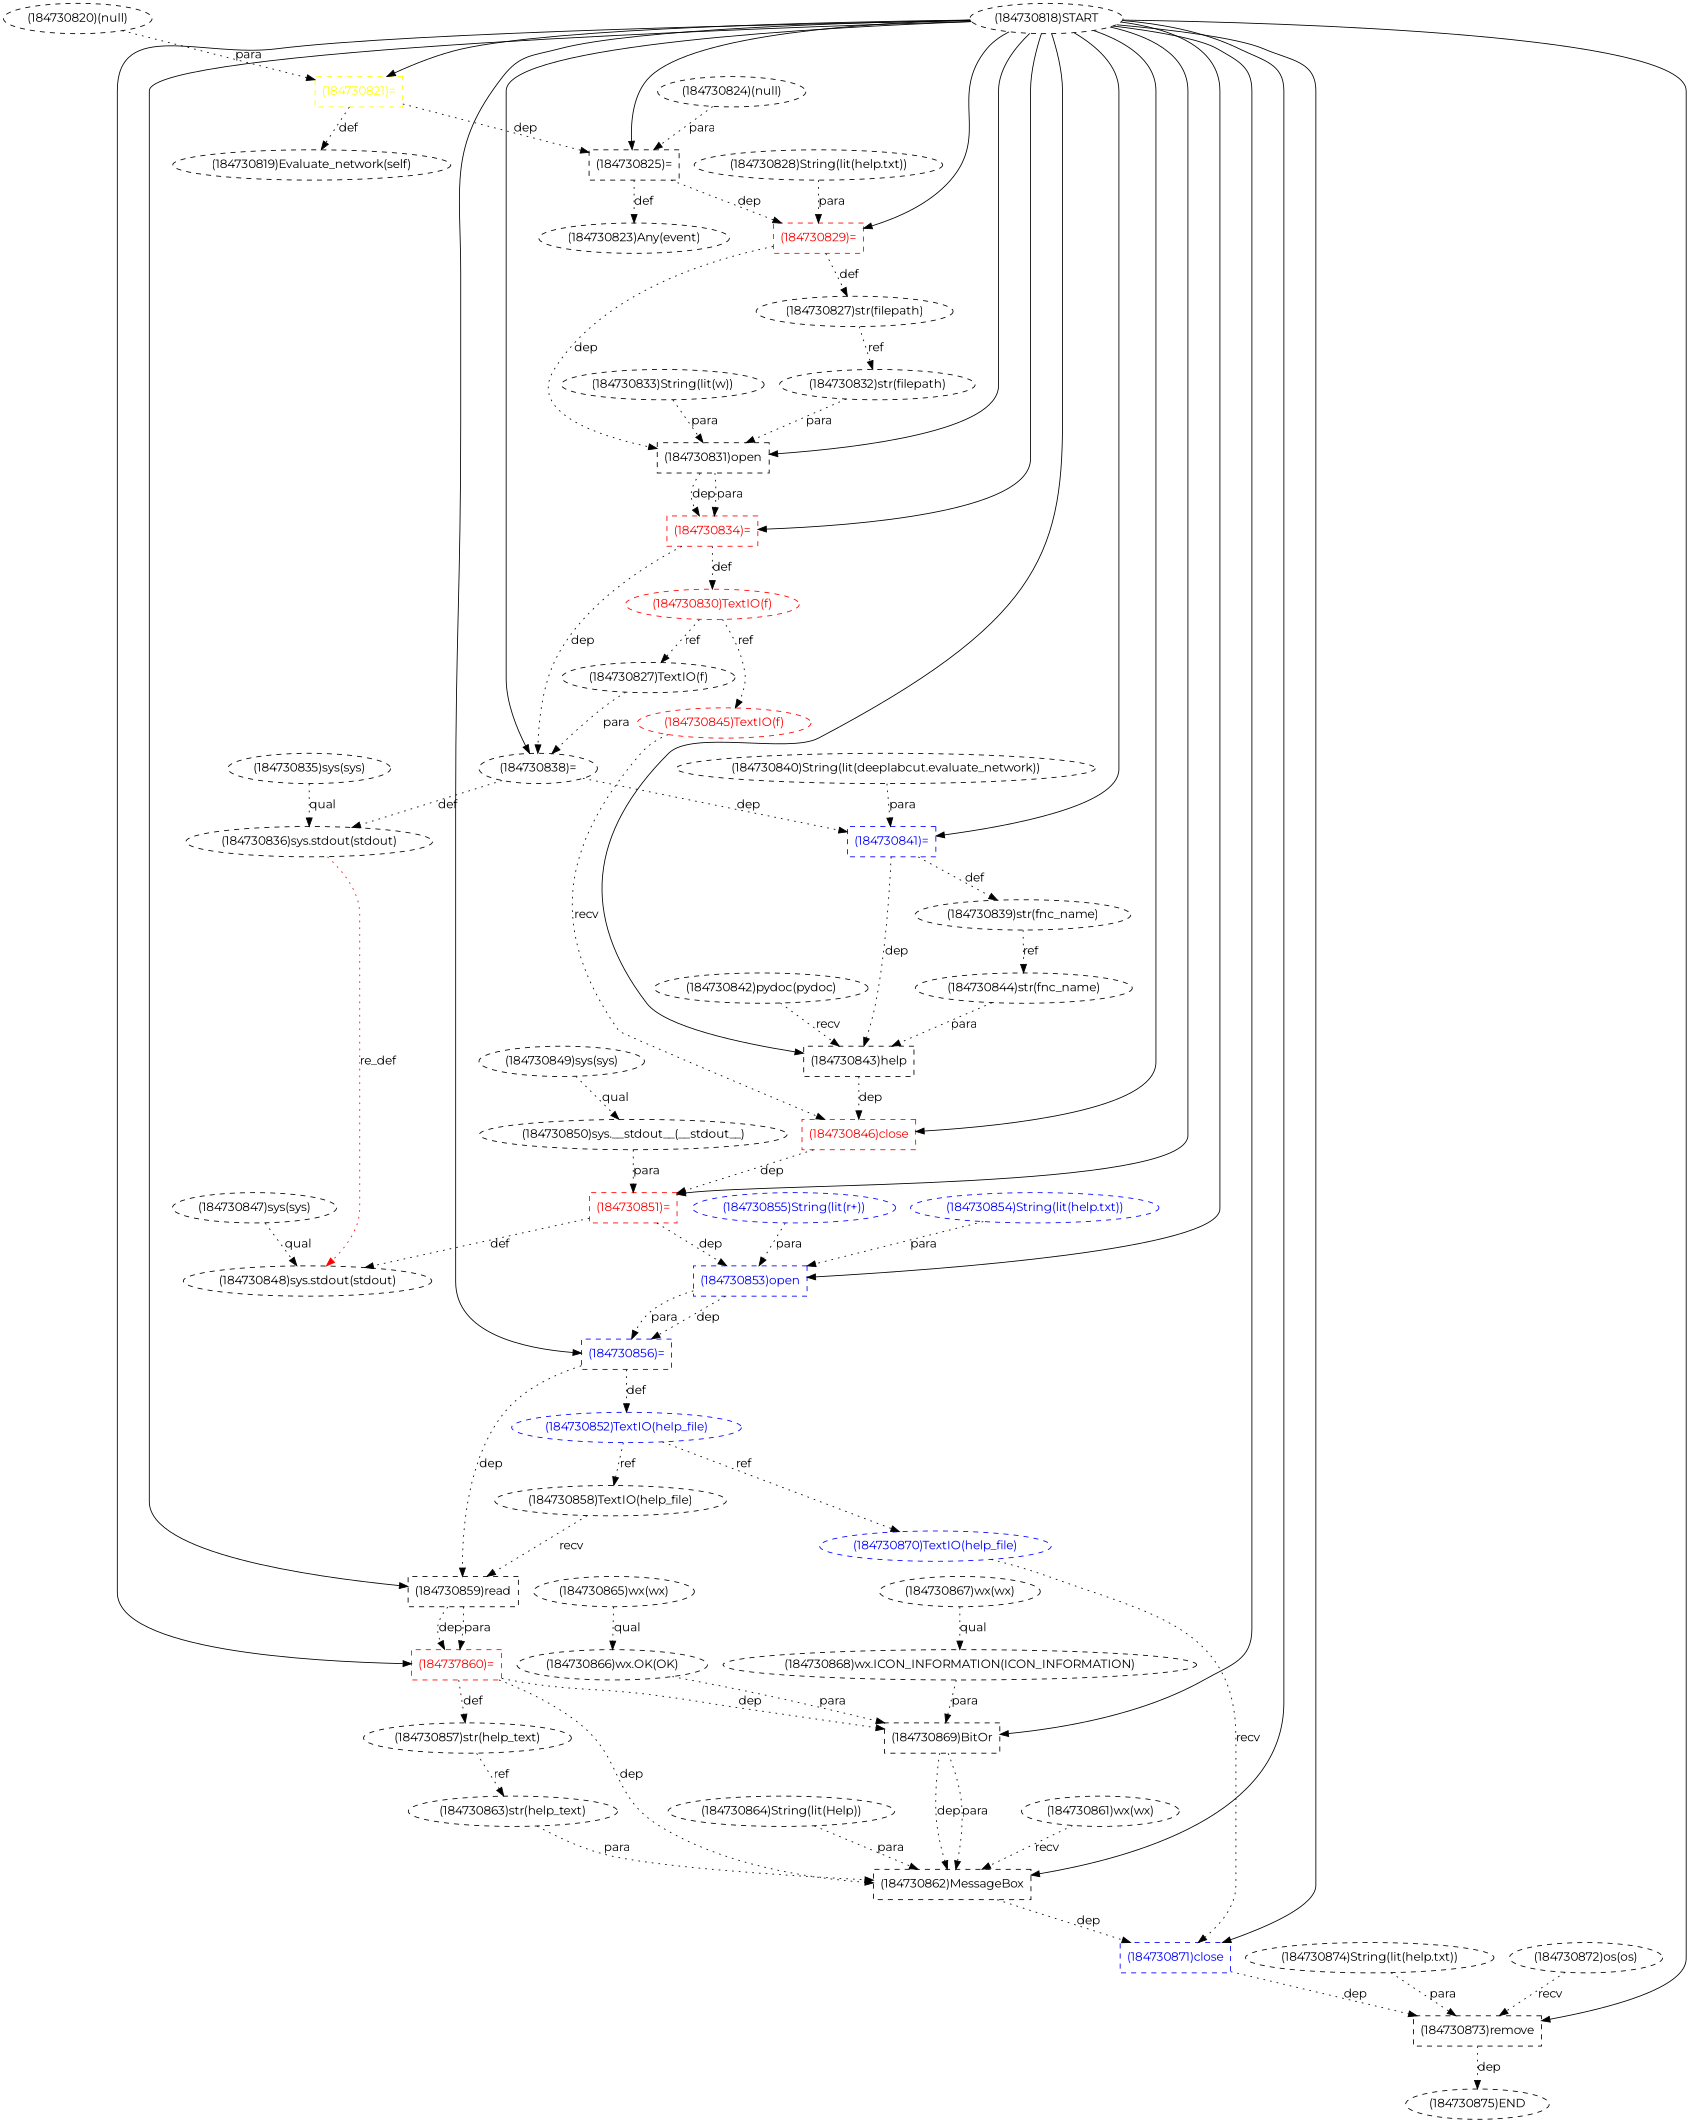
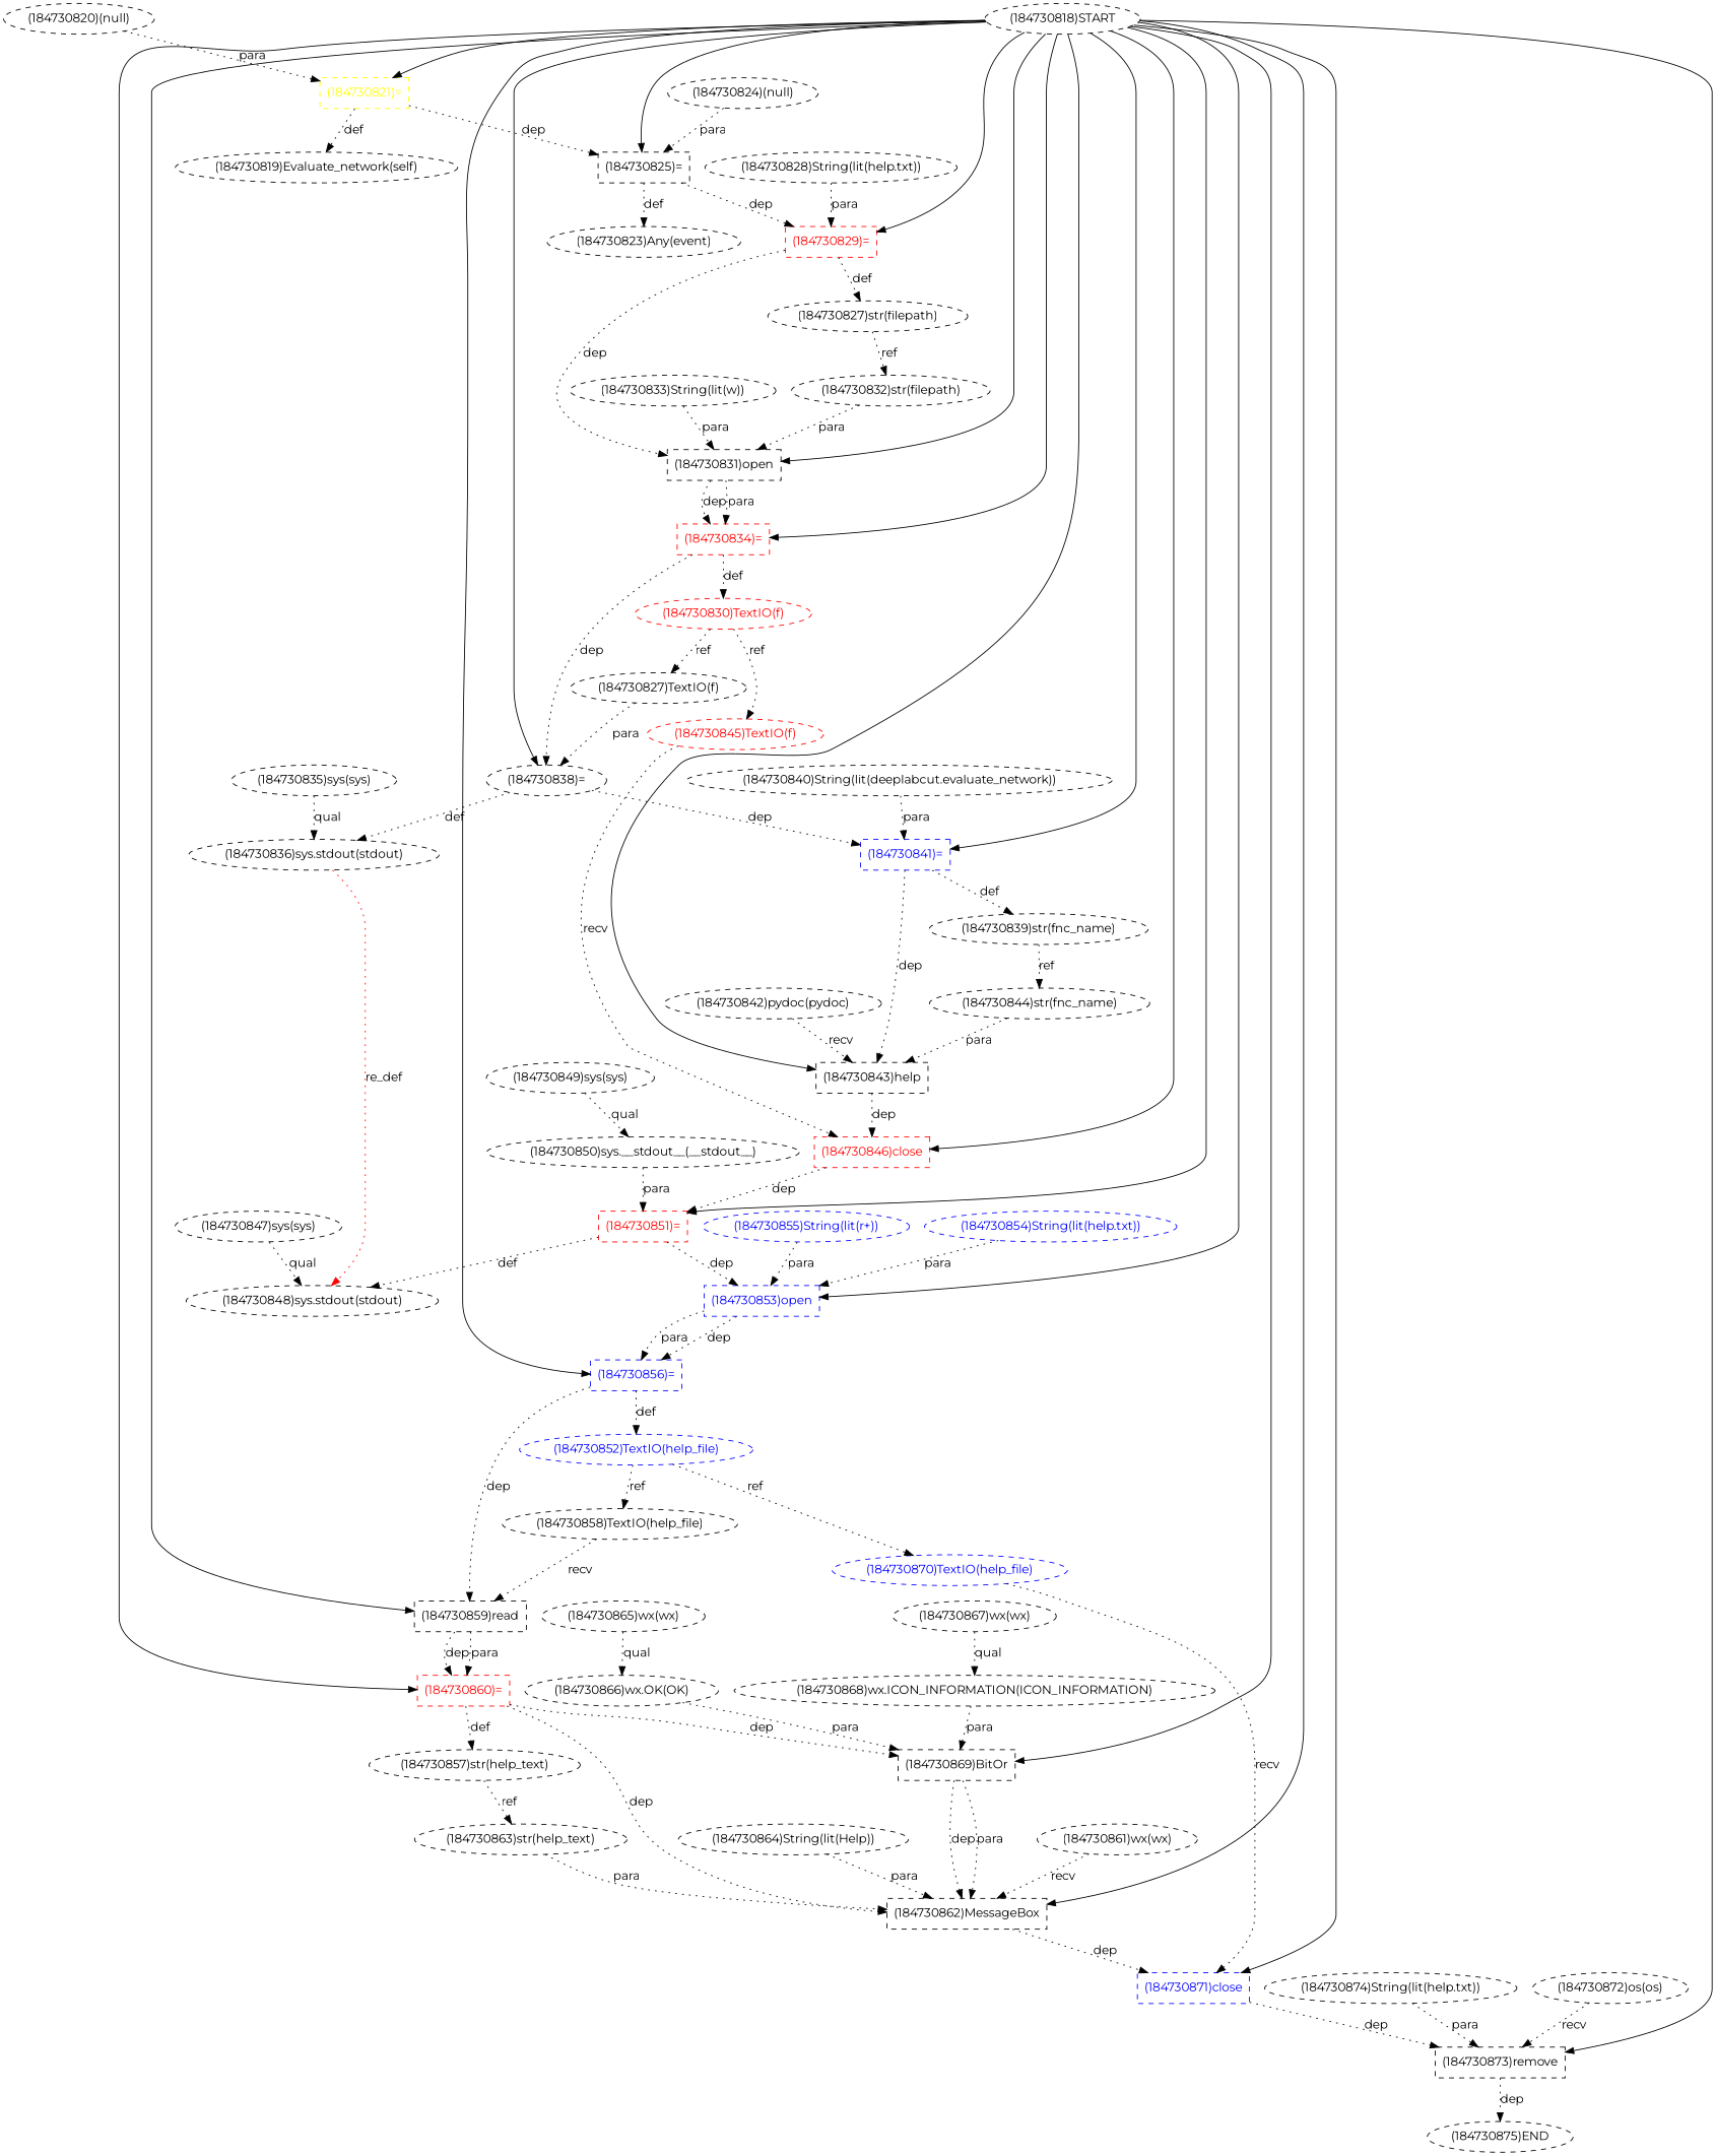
  digraph {
    fontname=Montserrat
    node [fontname=Montserrat shape=ellipse style=dashed]
    edge [fontname=Montserrat style=dotted]
    n1 [label="(184730864)String(lit(Help))"]
    n2 [label="(184730862)MessageBox" shape=box]
    n3 [color=blue fontcolor=blue label="(184730871)close" shape=box]
    n4 [color=blue fontcolor=blue label="(184730853)open" shape=box]
    n5 [color=blue fontcolor=blue label="(184730856)=" shape=box]
    n6 [color=blue fontcolor=blue label="(184730852)TextIO(help_file)"]
    n7 [label="(184730859)read" shape=box]
    n8 [label="(184730820)(null)"]
    n9 [color=yellow fontcolor=yellow label="(184730821)=" shape=box]
    n10 [color=black fontcolor=black label="(184730825)=" shape=box]
    n11 [label="(184730819)Evaluate_network(self)"]
    n12 [color=blue fontcolor=blue label="(184730870)TextIO(help_file)"]
    n13 [label="(184730873)remove" shape=box]
    n14 [label="(184730863)str(help_text)"]
    n15 [label="(184730842)pydoc(pydoc)"]
    n16 [label="(184730843)help" shape=box]
    n17 [color=red fontcolor=red label="(184730846)close" shape=box]
    n18 [label="(184730858)TextIO(help_file)"]
-   n19 [color=red fontcolor=red label="(184737860)=" shape=box]
+   n19 [color=red fontcolor=red label="(184730860)=" shape=box]
    n20 [color=black fontcolor=black label="(184730831)open" shape=box]
    n21 [color=red fontcolor=red label="(184730834)=" shape=box]
    n22 [color=black fontcolor=black label="(184730838)="]
    n23 [color=red fontcolor=red label="(184730830)TextIO(f)"]
    n24 [color=blue fontcolor=blue label="(184730854)String(lit(help.txt))"]
    n25 [label="(184730848)sys.stdout(stdout)"]
    n26 [label="(184730865)wx(wx)"]
    n27 [label="(184730866)wx.OK(OK)"]
    n28 [label="(184730869)BitOr" shape=box]
    n29 [label="(184730857)str(help_text)"]
    n30 [label="(184730868)wx.ICON_INFORMATION(ICON_INFORMATION)"]
    n31 [label="(184730832)str(filepath)"]
    n32 [label="(184730827)TextIO(f)"]
    n33 [label="(184730836)sys.stdout(stdout)"]
    n34 [color=blue fontcolor=blue label="(184730841)=" shape=box]
    n35 [label="(184730874)String(lit(help.txt))"]
    n36 [label="(184730875)END" shape=""]
    n37 [label="(184730850)sys.__stdout__(__stdout__)"]
    n38 [color=red fontcolor=red label="(184730851)=" shape=box]
    n39 [color=red fontcolor=red label="(184730829)=" shape=box]
    n40 [label="(184730827)str(filepath)"]
    n41 [label="(184730849)sys(sys)"]
    n42 [label="(184730872)os(os)"]
    n43 [label="(184730823)Any(event)"]
    n44 [label="(184730861)wx(wx)"]
    n45 [color=red fontcolor=red label="(184730845)TextIO(f)"]
    n46 [label="(184730839)str(fnc_name)"]
    n47 [label="(184730844)str(fnc_name)"]
    n48 [label="(184730835)sys(sys)"]
    n49 [label="(184730840)String(lit(deeplabcut.evaluate_network))"]
    n50 [color=black fontcolor=black label="(184730833)String(lit(w))"]
    n51 [label="(184730828)String(lit(help.txt))"]
    n52 [label="(184730847)sys(sys)"]
    n53 [label="(184730818)START" shape=""]
    n54 [label="(184730824)(null)"]
    n55 [color=blue fontcolor=blue label="(184730855)String(lit(r+))"]
    n56 [label="(184730867)wx(wx)"]
    n1 -> n2 [label=para]
    n2 -> n3 [label=dep]
    n3 -> n13 [label=dep]
    n4 -> n5 [label=dep]
    n4 -> n5 [label=para]
    n5 -> n6 [label=def]
    n5 -> n7 [label=dep]
    n6 -> n12 [label=ref]
    n6 -> n18 [label=ref]
    n7 -> n19 [label=dep]
    n7 -> n19 [label=para]
    n8 -> n9 [label=para]
    n9 -> n10 [label=dep]
    n9 -> n11 [label=def]
    n10 -> n39 [label=dep]
    n10 -> n43 [label=def]
    n12 -> n3 [label=recv]
    n13 -> n36 [label=dep]
    n14 -> n2 [label=para]
    n15 -> n16 [label=recv]
    n16 -> n17 [label=dep]
    n17 -> n38 [label=dep]
    n18 -> n7 [label=recv]
    n19 -> n2 [label=dep]
    n19 -> n28 [label=dep]
    n19 -> n29 [label=def]
    n20 -> n21 [label=dep]
    n20 -> n21 [label=para]
    n21 -> n22 [label=dep]
    n21 -> n23 [label=def]
    n22 -> n33 [label=def]
    n22 -> n34 [label=dep]
    n23 -> n32 [label=ref]
    n23 -> n45 [label=ref]
    n24 -> n4 [label=para]
    n26 -> n27 [label=qual]
    n27 -> n28 [label=para]
    n28 -> n2 [label=dep]
    n28 -> n2 [label=para]
    n29 -> n14 [label=ref]
    n30 -> n28 [label=para]
    n31 -> n20 [label=para]
    n32 -> n22 [label=para]
    n33 -> n25 [color=red label=re_def]
    n34 -> n16 [label=dep]
    n34 -> n46 [label=def]
    n35 -> n13 [label=para]
    n37 -> n38 [label=para]
    n38 -> n4 [label=dep]
    n38 -> n25 [label=def]
    n39 -> n20 [label=dep]
    n39 -> n40 [label=def]
    n40 -> n31 [label=ref]
    n41 -> n37 [label=qual]
    n42 -> n13 [label=recv]
    n44 -> n2 [label=recv]
    n45 -> n17 [label=recv]
    n46 -> n47 [label=ref]
    n47 -> n16 [label=para]
    n48 -> n33 [label=qual]
    n49 -> n34 [label=para]
    n50 -> n20 [label=para]
    n51 -> n39 [label=para]
    n52 -> n25 [label=qual]
    n53 -> n2 [style=solid]
    n53 -> n3 [style=solid]
    n53 -> n4 [style=solid]
    n53 -> n5 [style=solid]
    n53 -> n7 [style=solid]
    n53 -> n9 [style=solid]
    n53 -> n10 [style=solid]
    n53 -> n13 [style=solid]
    n53 -> n16 [style=solid]
    n53 -> n17 [style=solid]
    n53 -> n19 [style=solid]
    n53 -> n20 [style=solid]
    n53 -> n21 [style=solid]
    n53 -> n22 [style=solid]
    n53 -> n28 [style=solid]
    n53 -> n34 [style=solid]
    n53 -> n38 [style=solid]
    n53 -> n39 [style=solid]
    n54 -> n10 [label=para]
    n55 -> n4 [label=para]
    n56 -> n30 [label=qual]
  }
